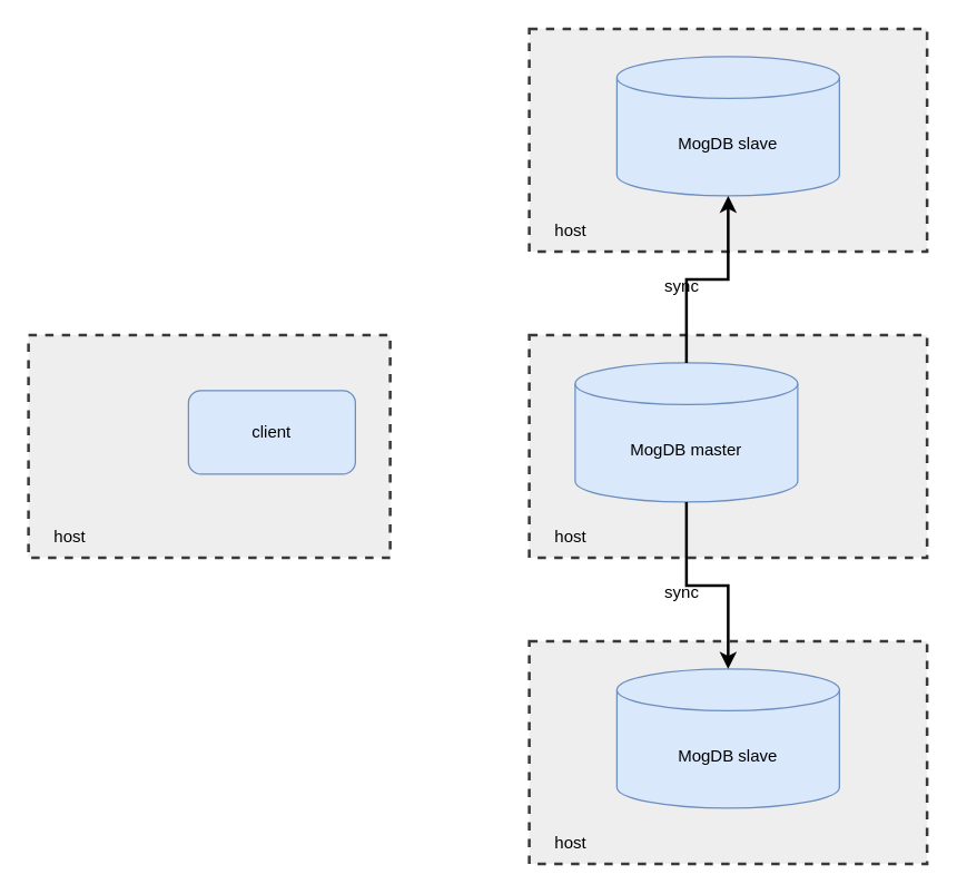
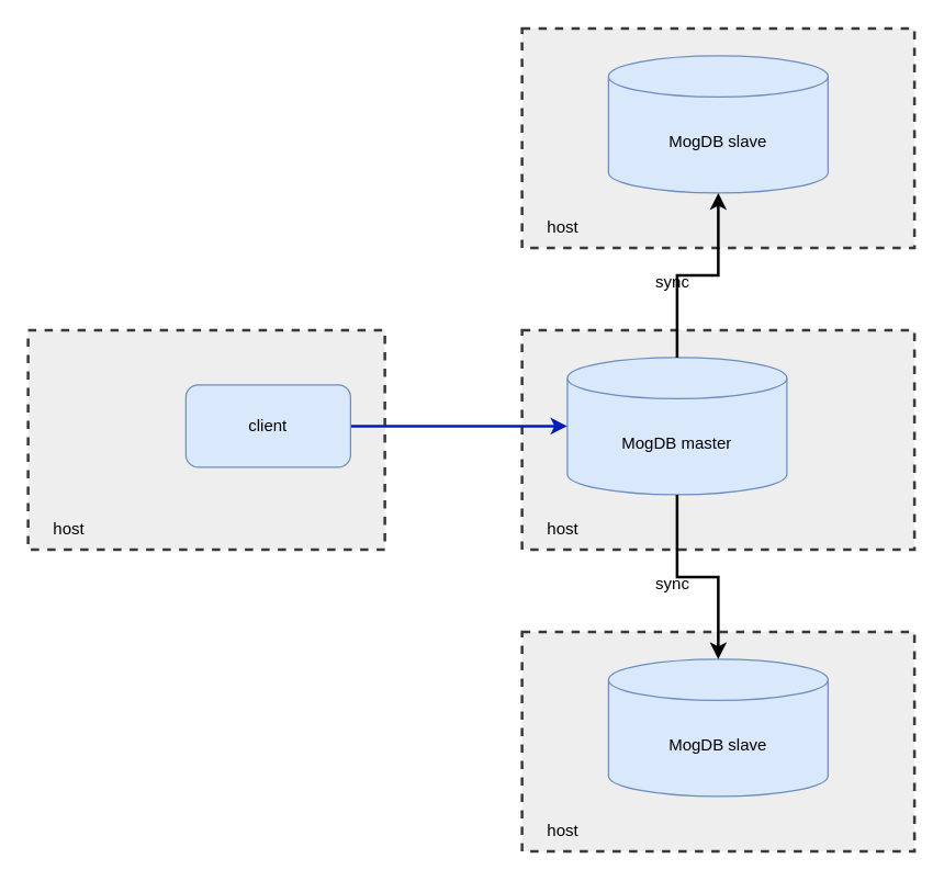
  <mxCell id="0" />
  <mxCell id="1" parent="0" />
  <mxCell id="2" value="" style="rounded=0;whiteSpace=wrap;html=1;dashed=1;strokeWidth=2;fillColor=#eeeeee;strokeColor=#36393d;" vertex="1" parent="1"><mxGeometry x="380" y="240" width="286" height="160" as="geometry" /></mxCell>
  <mxCell id="3" value="" style="rounded=0;whiteSpace=wrap;html=1;dashed=1;strokeWidth=2;fillColor=#eeeeee;strokeColor=#36393d;" vertex="1" parent="1"><mxGeometry x="20" y="240" width="260" height="160" as="geometry" /></mxCell>
  <mxCell id="4" value="MogDB master" style="shape=cylinder3;whiteSpace=wrap;html=1;boundedLbl=1;backgroundOutline=1;size=15;fillColor=#dae8fc;strokeColor=#6c8ebf;" vertex="1" parent="1"><mxGeometry x="413" y="260" width="160" height="100" as="geometry" /></mxCell>
+ <mxCell id="5" style="edgeStyle=orthogonalEdgeStyle;rounded=0;orthogonalLoop=1;jettySize=auto;html=1;entryX=0;entryY=0.5;entryDx=0;entryDy=0;entryPerimeter=0;strokeWidth=2;fillColor=#0050ef;strokeColor=#001DBC;" edge="1" parent="1" source="6" target="4"><mxGeometry relative="1" as="geometry" /></mxCell>
  <mxCell id="6" value="client" style="rounded=1;whiteSpace=wrap;html=1;fillColor=#dae8fc;strokeColor=#6c8ebf;" vertex="1" parent="1"><mxGeometry x="135" y="280" width="120" height="60" as="geometry" /></mxCell>
  <mxCell id="7" value="" style="rounded=0;whiteSpace=wrap;html=1;dashed=1;strokeWidth=2;fillColor=#eeeeee;strokeColor=#36393d;" vertex="1" parent="1"><mxGeometry x="380" y="460" width="286" height="160" as="geometry" /></mxCell>
  <mxCell id="8" value="MogDB slave" style="shape=cylinder3;whiteSpace=wrap;html=1;boundedLbl=1;backgroundOutline=1;size=15;fillColor=#dae8fc;strokeColor=#6c8ebf;" vertex="1" parent="1"><mxGeometry x="443" y="480" width="160" height="100" as="geometry" /></mxCell>
  <mxCell id="9" value="" style="rounded=0;whiteSpace=wrap;html=1;dashed=1;strokeWidth=2;fillColor=#eeeeee;strokeColor=#36393d;" vertex="1" parent="1"><mxGeometry x="380" y="20" width="286" height="160" as="geometry" /></mxCell>
  <mxCell id="10" value="MogDB slave" style="shape=cylinder3;whiteSpace=wrap;html=1;boundedLbl=1;backgroundOutline=1;size=15;fillColor=#dae8fc;strokeColor=#6c8ebf;" vertex="1" parent="1"><mxGeometry x="443" y="40" width="160" height="100" as="geometry" /></mxCell>
  <mxCell id="11" style="edgeStyle=orthogonalEdgeStyle;rounded=0;orthogonalLoop=1;jettySize=auto;html=1;entryX=0.5;entryY=1;entryDx=0;entryDy=0;entryPerimeter=0;strokeWidth=2;" edge="1" parent="1" source="4" target="10"><mxGeometry relative="1" as="geometry" /></mxCell>
  <mxCell id="12" style="edgeStyle=orthogonalEdgeStyle;rounded=0;orthogonalLoop=1;jettySize=auto;html=1;exitX=0.5;exitY=1;exitDx=0;exitDy=0;exitPerimeter=0;entryX=0.5;entryY=0;entryDx=0;entryDy=0;entryPerimeter=0;strokeWidth=2;" edge="1" parent="1" source="4" target="8"><mxGeometry relative="1" as="geometry" /></mxCell>
  <mxCell id="13" value="sync" style="text;html=1;strokeColor=none;fillColor=none;align=center;verticalAlign=middle;whiteSpace=wrap;rounded=0;" vertex="1" parent="1"><mxGeometry x="460" y="190" width="60" height="30" as="geometry" /></mxCell>
  <mxCell id="14" value="sync" style="text;html=1;strokeColor=none;fillColor=none;align=center;verticalAlign=middle;whiteSpace=wrap;rounded=0;" vertex="1" parent="1"><mxGeometry x="460" y="410" width="60" height="30" as="geometry" /></mxCell>
  <mxCell id="15" value="host" style="text;html=1;strokeColor=none;fillColor=none;align=center;verticalAlign=middle;whiteSpace=wrap;rounded=0;" vertex="1" parent="1"><mxGeometry x="20" y="370" width="60" height="30" as="geometry" /></mxCell>
  <mxCell id="16" value="host" style="text;html=1;strokeColor=none;fillColor=none;align=center;verticalAlign=middle;whiteSpace=wrap;rounded=0;" vertex="1" parent="1"><mxGeometry x="380" y="150" width="60" height="30" as="geometry" /></mxCell>
  <mxCell id="17" value="host" style="text;html=1;strokeColor=none;fillColor=none;align=center;verticalAlign=middle;whiteSpace=wrap;rounded=0;" vertex="1" parent="1"><mxGeometry x="380" y="370" width="60" height="30" as="geometry" /></mxCell>
  <mxCell id="18" value="host" style="text;html=1;strokeColor=none;fillColor=none;align=center;verticalAlign=middle;whiteSpace=wrap;rounded=0;" vertex="1" parent="1"><mxGeometry x="380" y="590" width="60" height="30" as="geometry" /></mxCell>
